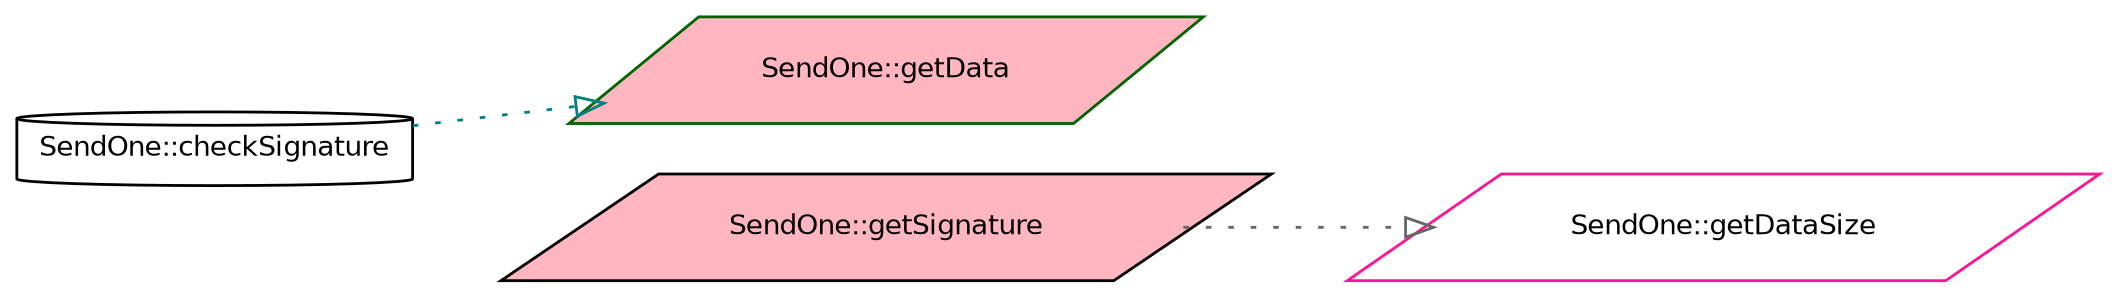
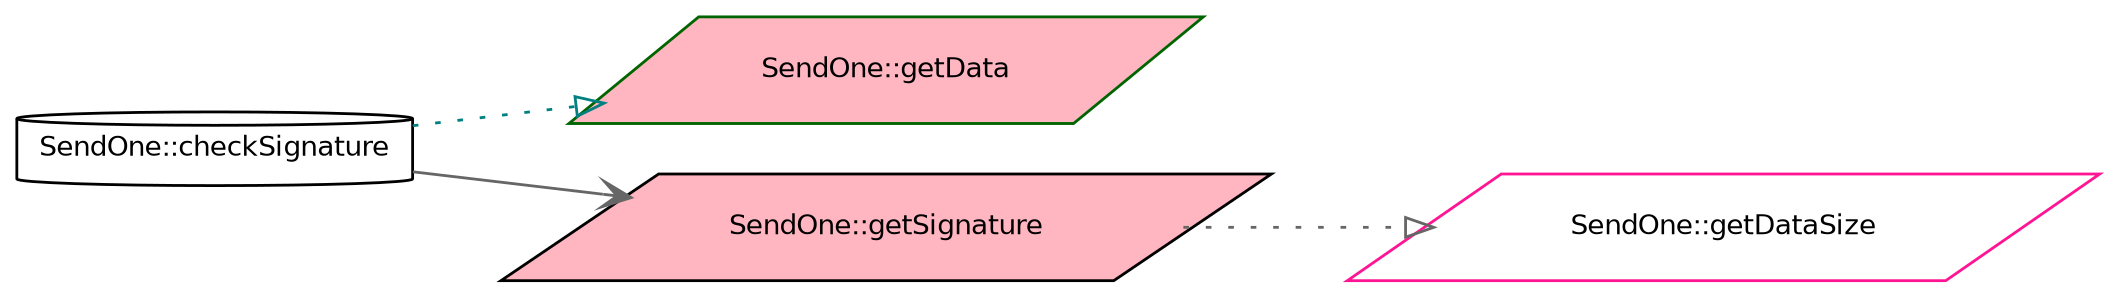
  digraph {
    rankdir=LR
    node [color=black fillcolor=white fontname=Helvetica fontsize=10 shape=parallelogram style=filled]
    edge [arrowhead=onormal color=gray40 fontname=Helvetica fontsize=10 labelfontname=Helvetica labelfontsize=10 style=dotted]
    n1 [fontcolor=black height=0.2 label="SendOne::checkSignature" shape=cylinder width=0.4]
    n2 [color=darkgreen fillcolor=lightpink height=0.2 label="SendOne::getData" width=0.4]
    n3 [fillcolor=lightpink height=0.2 label="SendOne::getSignature" width=0.4]
    n4 [color=deeppink height=0.2 label="SendOne::getDataSize" width=0.4]
    n1 -> n2 [color=teal]
+   n1 -> n3 [arrowhead=vee style=solid]
    n3 -> n4
  }
